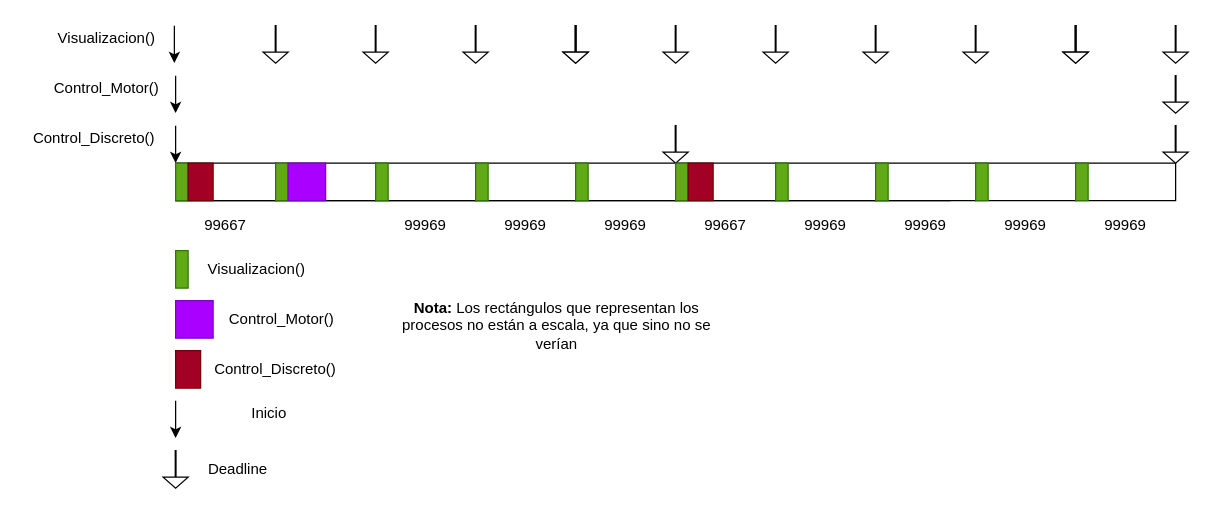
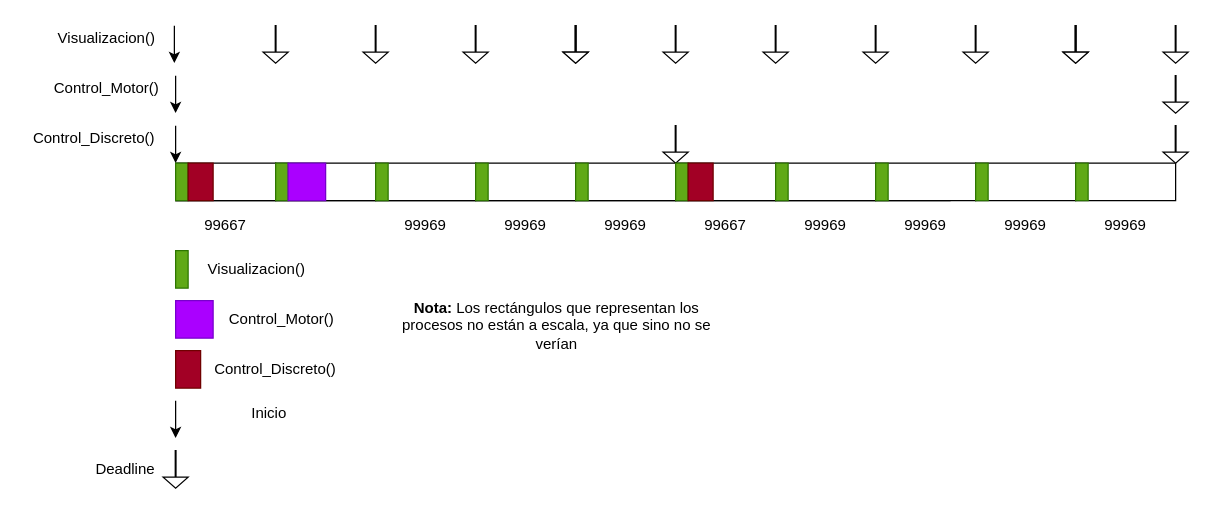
  <mxCell id="0" />
  <mxCell id="1" parent="0" />
  <mxCell id="2" value="" style="endArrow=none;html=1;" edge="1" parent="1"><mxGeometry width="50" height="50" relative="1" as="geometry"><mxPoint x="140" y="160" as="sourcePoint" /><mxPoint x="760" y="160" as="targetPoint" /></mxGeometry></mxCell>
  <mxCell id="3" value="" style="endArrow=classic;html=1;" edge="1" parent="1"><mxGeometry width="50" height="50" relative="1" as="geometry"><mxPoint x="140" y="100" as="sourcePoint" /><mxPoint x="140" y="130" as="targetPoint" /></mxGeometry></mxCell>
  <mxCell id="4" value="" style="html=1;shadow=0;dashed=0;align=center;verticalAlign=middle;shape=mxgraph.arrows2.arrow;dy=0.97;dx=8.72;direction=south;notch=0;" vertex="1" parent="1"><mxGeometry x="530" y="100" width="20" height="30" as="geometry" /></mxCell>
  <mxCell id="5" value="&lt;div&gt;Control_Discreto()&lt;/div&gt;" style="text;html=1;strokeColor=none;fillColor=none;align=center;verticalAlign=middle;whiteSpace=wrap;rounded=0;" vertex="1" parent="1"><mxGeometry x="20" y="100" width="110" height="20" as="geometry" /></mxCell>
  <mxCell id="6" value="" style="rounded=0;whiteSpace=wrap;html=1;" vertex="1" parent="1"><mxGeometry x="140" y="130" width="80" height="30" as="geometry" /></mxCell>
  <mxCell id="7" value="" style="rounded=0;whiteSpace=wrap;html=1;" vertex="1" parent="1"><mxGeometry x="220" y="130" width="80" height="30" as="geometry" /></mxCell>
  <mxCell id="8" value="" style="rounded=0;whiteSpace=wrap;html=1;" vertex="1" parent="1"><mxGeometry x="300" y="130" width="80" height="30" as="geometry" /></mxCell>
  <mxCell id="9" value="" style="rounded=0;whiteSpace=wrap;html=1;" vertex="1" parent="1"><mxGeometry x="380" y="130" width="80" height="30" as="geometry" /></mxCell>
  <mxCell id="10" value="" style="rounded=0;whiteSpace=wrap;html=1;" vertex="1" parent="1"><mxGeometry x="460" y="130" width="80" height="30" as="geometry" /></mxCell>
  <mxCell id="11" value="" style="rounded=0;whiteSpace=wrap;html=1;" vertex="1" parent="1"><mxGeometry x="540" y="130" width="80" height="30" as="geometry" /></mxCell>
  <mxCell id="12" value="" style="rounded=0;whiteSpace=wrap;html=1;" vertex="1" parent="1"><mxGeometry x="700" y="130" width="80" height="30" as="geometry" /></mxCell>
  <mxCell id="13" value="" style="rounded=0;whiteSpace=wrap;html=1;" vertex="1" parent="1"><mxGeometry x="620" y="130" width="80" height="30" as="geometry" /></mxCell>
  <mxCell id="14" value="" style="rounded=0;whiteSpace=wrap;html=1;" vertex="1" parent="1"><mxGeometry x="780" y="130" width="80" height="30" as="geometry" /></mxCell>
  <mxCell id="15" value="" style="rounded=0;whiteSpace=wrap;html=1;" vertex="1" parent="1"><mxGeometry x="860" y="130" width="80" height="30" as="geometry" /></mxCell>
  <mxCell id="16" value="" style="endArrow=classic;html=1;" edge="1" parent="1"><mxGeometry width="50" height="50" relative="1" as="geometry"><mxPoint x="140" y="60" as="sourcePoint" /><mxPoint x="140" y="90" as="targetPoint" /></mxGeometry></mxCell>
  <mxCell id="17" value="Control_Motor()" style="text;html=1;strokeColor=none;fillColor=none;align=center;verticalAlign=middle;whiteSpace=wrap;rounded=0;" vertex="1" parent="1"><mxGeometry x="40" y="60" width="90" height="20" as="geometry" /></mxCell>
  <mxCell id="18" value="" style="endArrow=classic;html=1;" edge="1" parent="1"><mxGeometry width="50" height="50" relative="1" as="geometry"><mxPoint x="139" y="20" as="sourcePoint" /><mxPoint x="139" y="50" as="targetPoint" /></mxGeometry></mxCell>
  <mxCell id="19" value="Visualizacion()" style="text;html=1;strokeColor=none;fillColor=none;align=center;verticalAlign=middle;whiteSpace=wrap;rounded=0;" vertex="1" parent="1"><mxGeometry x="40" y="20" width="90" height="20" as="geometry" /></mxCell>
  <mxCell id="20" value="" style="html=1;shadow=0;dashed=0;align=center;verticalAlign=middle;shape=mxgraph.arrows2.arrow;dy=0.97;dx=8.72;direction=south;notch=0;" vertex="1" parent="1"><mxGeometry x="930" y="100" width="20" height="30" as="geometry" /></mxCell>
  <mxCell id="21" value="" style="html=1;shadow=0;dashed=0;align=center;verticalAlign=middle;shape=mxgraph.arrows2.arrow;dy=0.97;dx=8.72;direction=south;notch=0;" vertex="1" parent="1"><mxGeometry x="210" y="20" width="20" height="30" as="geometry" /></mxCell>
  <mxCell id="22" value="" style="html=1;shadow=0;dashed=0;align=center;verticalAlign=middle;shape=mxgraph.arrows2.arrow;dy=0.97;dx=8.72;direction=south;notch=0;" vertex="1" parent="1"><mxGeometry x="290" y="20" width="20" height="30" as="geometry" /></mxCell>
  <mxCell id="23" value="" style="html=1;shadow=0;dashed=0;align=center;verticalAlign=middle;shape=mxgraph.arrows2.arrow;dy=0.97;dx=8.72;direction=south;notch=0;" vertex="1" parent="1"><mxGeometry x="370" y="20" width="20" height="30" as="geometry" /></mxCell>
  <mxCell id="24" value="" style="html=1;shadow=0;dashed=0;align=center;verticalAlign=middle;shape=mxgraph.arrows2.arrow;dy=0.97;dx=8.72;direction=south;notch=0;" vertex="1" parent="1"><mxGeometry x="450" y="20" width="20" height="30" as="geometry" /></mxCell>
  <mxCell id="25" value="" style="html=1;shadow=0;dashed=0;align=center;verticalAlign=middle;shape=mxgraph.arrows2.arrow;dy=0.97;dx=8.72;direction=south;notch=0;" vertex="1" parent="1"><mxGeometry x="450" y="20" width="20" height="30" as="geometry" /></mxCell>
  <mxCell id="26" value="" style="html=1;shadow=0;dashed=0;align=center;verticalAlign=middle;shape=mxgraph.arrows2.arrow;dy=0.97;dx=8.72;direction=south;notch=0;" vertex="1" parent="1"><mxGeometry x="530" y="20" width="20" height="30" as="geometry" /></mxCell>
  <mxCell id="27" value="" style="html=1;shadow=0;dashed=0;align=center;verticalAlign=middle;shape=mxgraph.arrows2.arrow;dy=0.97;dx=8.72;direction=south;notch=0;" vertex="1" parent="1"><mxGeometry x="610" y="20" width="20" height="30" as="geometry" /></mxCell>
  <mxCell id="28" value="" style="html=1;shadow=0;dashed=0;align=center;verticalAlign=middle;shape=mxgraph.arrows2.arrow;dy=0.97;dx=8.72;direction=south;notch=0;" vertex="1" parent="1"><mxGeometry x="690" y="20" width="20" height="30" as="geometry" /></mxCell>
  <mxCell id="29" value="" style="html=1;shadow=0;dashed=0;align=center;verticalAlign=middle;shape=mxgraph.arrows2.arrow;dy=0.97;dx=8.72;direction=south;notch=0;" vertex="1" parent="1"><mxGeometry x="770" y="20" width="20" height="30" as="geometry" /></mxCell>
  <mxCell id="30" value="" style="html=1;shadow=0;dashed=0;align=center;verticalAlign=middle;shape=mxgraph.arrows2.arrow;dy=0.97;dx=8.72;direction=south;notch=0;" vertex="1" parent="1"><mxGeometry x="850" y="20" width="20" height="30" as="geometry" /></mxCell>
  <mxCell id="31" value="" style="html=1;shadow=0;dashed=0;align=center;verticalAlign=middle;shape=mxgraph.arrows2.arrow;dy=0.97;dx=8.72;direction=south;notch=0;" vertex="1" parent="1"><mxGeometry x="850" y="20" width="20" height="30" as="geometry" /></mxCell>
  <mxCell id="32" value="" style="html=1;shadow=0;dashed=0;align=center;verticalAlign=middle;shape=mxgraph.arrows2.arrow;dy=0.97;dx=8.72;direction=south;notch=0;" vertex="1" parent="1"><mxGeometry x="930" y="20" width="20" height="30" as="geometry" /></mxCell>
  <mxCell id="33" value="" style="html=1;shadow=0;dashed=0;align=center;verticalAlign=middle;shape=mxgraph.arrows2.arrow;dy=0.97;dx=8.72;direction=south;notch=0;" vertex="1" parent="1"><mxGeometry x="930" y="60" width="20" height="30" as="geometry" /></mxCell>
  <mxCell id="34" value="" style="rounded=0;whiteSpace=wrap;html=1;fillColor=#60a917;strokeColor=#2D7600;fontColor=#ffffff;" vertex="1" parent="1"><mxGeometry x="140" y="130" width="10" height="30" as="geometry" /></mxCell>
  <mxCell id="35" value="" style="rounded=0;whiteSpace=wrap;html=1;fillColor=#60a917;strokeColor=#2D7600;fontColor=#ffffff;" vertex="1" parent="1"><mxGeometry x="220" y="130" width="10" height="30" as="geometry" /></mxCell>
  <mxCell id="36" value="" style="rounded=0;whiteSpace=wrap;html=1;fillColor=#60a917;strokeColor=#2D7600;fontColor=#ffffff;" vertex="1" parent="1"><mxGeometry x="300" y="130" width="10" height="30" as="geometry" /></mxCell>
  <mxCell id="37" value="" style="rounded=0;whiteSpace=wrap;html=1;fillColor=#60a917;strokeColor=#2D7600;fontColor=#ffffff;" vertex="1" parent="1"><mxGeometry x="380" y="130" width="10" height="30" as="geometry" /></mxCell>
  <mxCell id="38" value="" style="rounded=0;whiteSpace=wrap;html=1;fillColor=#60a917;strokeColor=#2D7600;fontColor=#ffffff;" vertex="1" parent="1"><mxGeometry x="460" y="130" width="10" height="30" as="geometry" /></mxCell>
  <mxCell id="39" value="" style="rounded=0;whiteSpace=wrap;html=1;fillColor=#60a917;strokeColor=#2D7600;fontColor=#ffffff;" vertex="1" parent="1"><mxGeometry x="540" y="130" width="10" height="30" as="geometry" /></mxCell>
  <mxCell id="40" value="" style="rounded=0;whiteSpace=wrap;html=1;fillColor=#60a917;strokeColor=#2D7600;fontColor=#ffffff;" vertex="1" parent="1"><mxGeometry x="620" y="130" width="10" height="30" as="geometry" /></mxCell>
  <mxCell id="41" value="" style="rounded=0;whiteSpace=wrap;html=1;fillColor=#60a917;strokeColor=#2D7600;fontColor=#ffffff;" vertex="1" parent="1"><mxGeometry x="700" y="130" width="10" height="30" as="geometry" /></mxCell>
  <mxCell id="42" value="" style="rounded=0;whiteSpace=wrap;html=1;fillColor=#60a917;strokeColor=#2D7600;fontColor=#ffffff;" vertex="1" parent="1"><mxGeometry x="780" y="130" width="10" height="30" as="geometry" /></mxCell>
  <mxCell id="43" value="" style="rounded=0;whiteSpace=wrap;html=1;fillColor=#60a917;strokeColor=#2D7600;fontColor=#ffffff;" vertex="1" parent="1"><mxGeometry x="860" y="130" width="10" height="30" as="geometry" /></mxCell>
  <mxCell id="44" value="" style="rounded=0;whiteSpace=wrap;html=1;fillColor=#60a917;strokeColor=#2D7600;fontColor=#ffffff;" vertex="1" parent="1"><mxGeometry x="140" y="200" width="10" height="30" as="geometry" /></mxCell>
  <mxCell id="45" value="" style="rounded=0;whiteSpace=wrap;html=1;fillColor=#a20025;strokeColor=#6F0000;fontColor=#ffffff;" vertex="1" parent="1"><mxGeometry x="150" y="130" width="20" height="30" as="geometry" /></mxCell>
  <mxCell id="46" value="" style="rounded=0;whiteSpace=wrap;html=1;fillColor=#a20025;strokeColor=#6F0000;fontColor=#ffffff;" vertex="1" parent="1"><mxGeometry x="140" y="280" width="20" height="30" as="geometry" /></mxCell>
  <mxCell id="47" value="" style="rounded=0;whiteSpace=wrap;html=1;fillColor=#a20025;strokeColor=#6F0000;fontColor=#ffffff;" vertex="1" parent="1"><mxGeometry x="550" y="130" width="20" height="30" as="geometry" /></mxCell>
  <mxCell id="48" value="" style="rounded=0;whiteSpace=wrap;html=1;fillColor=#aa00ff;strokeColor=#7700CC;fontColor=#ffffff;" vertex="1" parent="1"><mxGeometry x="230" y="130" width="30" height="30" as="geometry" /></mxCell>
  <mxCell id="49" value="" style="rounded=0;whiteSpace=wrap;html=1;fillColor=#aa00ff;strokeColor=#7700CC;fontColor=#ffffff;" vertex="1" parent="1"><mxGeometry x="140" y="240" width="30" height="30" as="geometry" /></mxCell>
  <mxCell id="50" value="Control_Motor()" style="text;html=1;strokeColor=none;fillColor=none;align=center;verticalAlign=middle;whiteSpace=wrap;rounded=0;" vertex="1" parent="1"><mxGeometry x="180" y="245" width="90" height="20" as="geometry" /></mxCell>
  <mxCell id="51" value="Visualizacion()" style="text;html=1;strokeColor=none;fillColor=none;align=center;verticalAlign=middle;whiteSpace=wrap;rounded=0;" vertex="1" parent="1"><mxGeometry x="160" y="205" width="90" height="20" as="geometry" /></mxCell>
  <mxCell id="52" value="&lt;div&gt;Control_Discreto()&lt;/div&gt;" style="text;html=1;strokeColor=none;fillColor=none;align=center;verticalAlign=middle;whiteSpace=wrap;rounded=0;" vertex="1" parent="1"><mxGeometry x="165" y="285" width="110" height="20" as="geometry" /></mxCell>
  <mxCell id="53" value="" style="html=1;shadow=0;dashed=0;align=center;verticalAlign=middle;shape=mxgraph.arrows2.arrow;dy=0.97;dx=8.72;direction=south;notch=0;" vertex="1" parent="1"><mxGeometry x="130" y="360" width="20" height="30" as="geometry" /></mxCell>
  <mxCell id="54" value="" style="endArrow=classic;html=1;" edge="1" parent="1"><mxGeometry width="50" height="50" relative="1" as="geometry"><mxPoint x="140" y="320" as="sourcePoint" /><mxPoint x="140" y="350" as="targetPoint" /></mxGeometry></mxCell>
  <mxCell id="55" value="&lt;div&gt;Inicio&lt;/div&gt;" style="text;html=1;strokeColor=none;fillColor=none;align=center;verticalAlign=middle;whiteSpace=wrap;rounded=0;" vertex="1" parent="1"><mxGeometry x="195" y="320" width="40" height="20" as="geometry" /></mxCell>
- <mxCell id="56" value="&lt;div&gt;Deadline&lt;/div&gt;" style="text;html=1;strokeColor=none;fillColor=none;align=center;verticalAlign=middle;whiteSpace=wrap;rounded=0;" vertex="1" parent="1"><mxGeometry x="170" y="365" width="40" height="20" as="geometry" /></mxCell>
+ <mxCell id="56" value="&lt;div&gt;Deadline&lt;/div&gt;" style="text;html=1;strokeColor=none;fillColor=none;align=center;verticalAlign=middle;whiteSpace=wrap;rounded=0;" vertex="1" parent="1"><mxGeometry x="80" y="365" width="40" height="20" as="geometry" /></mxCell>
  <mxCell id="57" value="&lt;b&gt;Nota:&lt;/b&gt; Los rectángulos que representan los procesos no están a escala, ya que sino no se verían" style="text;html=1;strokeColor=none;fillColor=none;align=center;verticalAlign=middle;whiteSpace=wrap;rounded=0;" vertex="1" parent="1"><mxGeometry x="320" y="230" width="250" height="60" as="geometry" /></mxCell>
  <mxCell id="58" value="99667" style="text;html=1;strokeColor=none;fillColor=none;align=center;verticalAlign=middle;whiteSpace=wrap;rounded=0;" vertex="1" parent="1"><mxGeometry x="560" y="170" width="40" height="20" as="geometry" /></mxCell>
  <mxCell id="59" value="99969" style="text;html=1;strokeColor=none;fillColor=none;align=center;verticalAlign=middle;whiteSpace=wrap;rounded=0;" vertex="1" parent="1"><mxGeometry x="480" y="170" width="40" height="20" as="geometry" /></mxCell>
  <mxCell id="60" value="99969" style="text;html=1;strokeColor=none;fillColor=none;align=center;verticalAlign=middle;whiteSpace=wrap;rounded=0;" vertex="1" parent="1"><mxGeometry x="880" y="170" width="40" height="20" as="geometry" /></mxCell>
  <mxCell id="61" value="99969" style="text;html=1;strokeColor=none;fillColor=none;align=center;verticalAlign=middle;whiteSpace=wrap;rounded=0;" vertex="1" parent="1"><mxGeometry x="400" y="170" width="40" height="20" as="geometry" /></mxCell>
  <mxCell id="62" value="99969" style="text;html=1;strokeColor=none;fillColor=none;align=center;verticalAlign=middle;whiteSpace=wrap;rounded=0;" vertex="1" parent="1"><mxGeometry x="320" y="170" width="40" height="20" as="geometry" /></mxCell>
  <mxCell id="63" value="99667" style="text;html=1;strokeColor=none;fillColor=none;align=center;verticalAlign=middle;whiteSpace=wrap;rounded=0;" vertex="1" parent="1"><mxGeometry x="160" y="170" width="40" height="20" as="geometry" /></mxCell>
  <mxCell id="64" value="99969" style="text;html=1;strokeColor=none;fillColor=none;align=center;verticalAlign=middle;whiteSpace=wrap;rounded=0;" vertex="1" parent="1"><mxGeometry x="800" y="170" width="40" height="20" as="geometry" /></mxCell>
  <mxCell id="65" value="99969" style="text;html=1;strokeColor=none;fillColor=none;align=center;verticalAlign=middle;whiteSpace=wrap;rounded=0;" vertex="1" parent="1"><mxGeometry x="720" y="170" width="40" height="20" as="geometry" /></mxCell>
  <mxCell id="66" value="99969" style="text;html=1;strokeColor=none;fillColor=none;align=center;verticalAlign=middle;whiteSpace=wrap;rounded=0;" vertex="1" parent="1"><mxGeometry x="640" y="170" width="40" height="20" as="geometry" /></mxCell>
